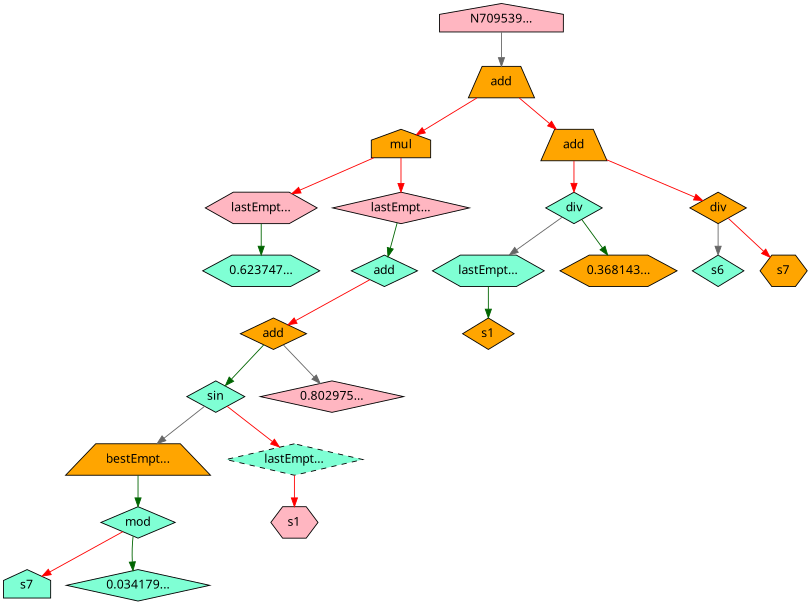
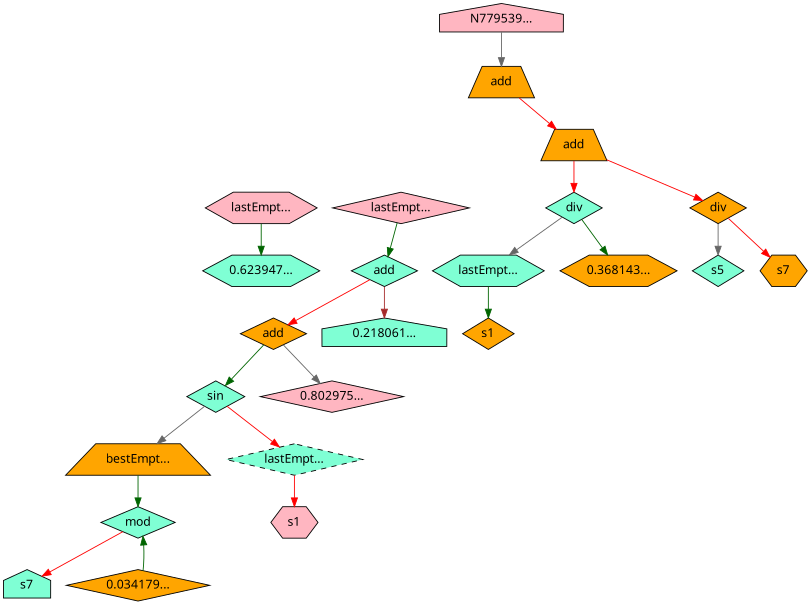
  digraph {
    fontname="Noto Sans"
    node [fillcolor=orange fontname="Noto Sans" shape=diamond style=filled]
    edge [color=red fontname="Noto Sans"]
-   n1 [fillcolor=lightpink label="N709539..." shape=house]
+   n1 [fillcolor=lightpink label="N779539..." shape=house]
    n2 [label=add shape=trapezium]
-   n3 [label=mul shape=house]
    n4 [label=add shape=trapezium]
    n5 [fillcolor=lightpink label="lastEmpt..." shape=hexagon]
    n6 [fillcolor=lightpink label="lastEmpt..."]
    n7 [fillcolor=aquamarine label=div]
    n8 [label=div]
-   n9 [fillcolor=aquamarine label="0.623747..." shape=hexagon]
+   n9 [fillcolor=aquamarine label="0.623947..." shape=hexagon]
    n10 [fillcolor=aquamarine label=add]
    n11 [label=add]
+   n12 [fillcolor=aquamarine label="0.218061..." shape=house]
    n13 [fillcolor=aquamarine label=sin]
    n14 [fillcolor=lightpink label="0.802975..."]
    n15 [label="bestEmpt..." shape=trapezium]
    n16 [fillcolor=aquamarine label="lastEmpt..." style="dashed,filled"]
    n17 [fillcolor=aquamarine label=mod]
    n18 [fillcolor=lightpink label=s1 shape=hexagon style="solid,filled"]
    n19 [fillcolor=aquamarine label=s7 shape=house]
-   n20 [fillcolor=aquamarine label="0.034179..."]
+   n20 [label="0.034179..."]
    n21 [fillcolor=aquamarine label="lastEmpt..." shape=hexagon]
    n22 [label="0.368143..." shape=hexagon]
-   n23 [fillcolor=aquamarine label=s6]
+   n23 [fillcolor=aquamarine label=s5]
    n24 [label=s7 shape=hexagon]
    n25 [label=s1]
    n1 -> n2 [color=gray40]
-   n2 -> n3
    n2 -> n4
-   n3 -> n5
-   n3 -> n6
    n4 -> n7
    n4 -> n8
    n5 -> n9 [color=darkgreen]
    n6 -> n10 [color=darkgreen]
    n7 -> n21 [color=gray40]
    n7 -> n22 [color=darkgreen]
    n8 -> n23 [color=gray40]
    n8 -> n24
    n10 -> n11
+   n10 -> n12 [color=brown]
    n11 -> n13 [color=darkgreen]
    n11 -> n14 [color=gray40]
    n13 -> n15 [color=gray40]
    n13 -> n16
    n15 -> n17 [color=darkgreen]
    n16 -> n18
    n17 -> n19
-   n17 -> n20 [color=darkgreen]
+   n20 -> n17 [color=darkgreen]
    n21 -> n25 [color=darkgreen]
  }
